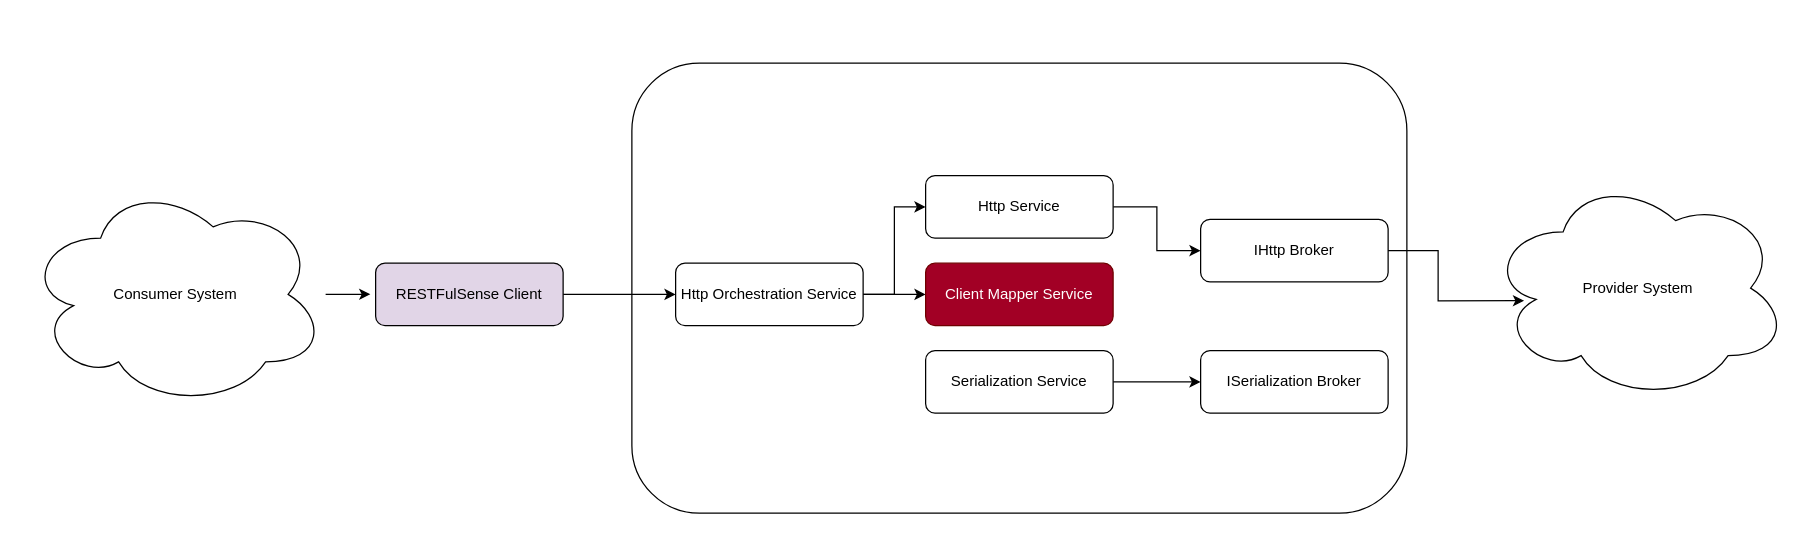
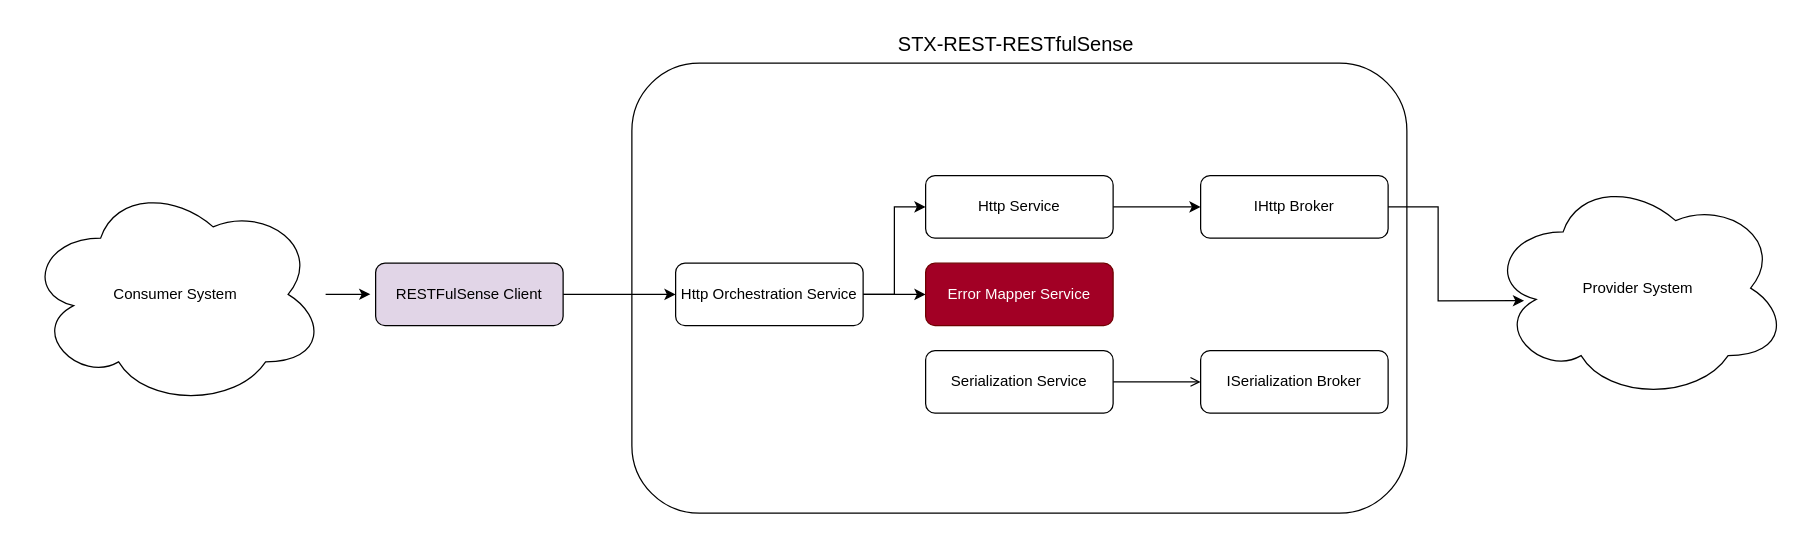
  <mxCell id="0" />
  <mxCell id="1" parent="0" />
  <mxCell id="2" value="" style="rounded=1;whiteSpace=wrap;html=1;" vertex="1" parent="1"><mxGeometry x="505" y="50" width="620" height="360" as="geometry" /></mxCell>
  <mxCell id="3" value="Consumer System" style="ellipse;shape=cloud;whiteSpace=wrap;html=1;" vertex="1" parent="1"><mxGeometry x="20" y="145" width="240" height="180" as="geometry" /></mxCell>
  <mxCell id="4" style="edgeStyle=orthogonalEdgeStyle;rounded=0;orthogonalLoop=1;jettySize=auto;html=1;entryX=0;entryY=0.5;entryDx=0;entryDy=0;" edge="1" parent="1" source="5" target="8"><mxGeometry relative="1" as="geometry" /></mxCell>
  <mxCell id="5" value="RESTFulSense Client" style="rounded=1;whiteSpace=wrap;html=1;fillColor=#e1d5e7;" vertex="1" parent="1"><mxGeometry x="300" y="210" width="150" height="50" as="geometry" /></mxCell>
  <mxCell id="6" style="edgeStyle=orthogonalEdgeStyle;rounded=0;orthogonalLoop=1;jettySize=auto;html=1;entryX=0;entryY=0.5;entryDx=0;entryDy=0;" edge="1" parent="1" source="8" target="10"><mxGeometry relative="1" as="geometry" /></mxCell>
  <mxCell id="7" style="edgeStyle=orthogonalEdgeStyle;rounded=0;orthogonalLoop=1;jettySize=auto;html=1;entryX=0;entryY=0.5;entryDx=0;entryDy=0;" edge="1" parent="1" source="8" target="13"><mxGeometry relative="1" as="geometry" /></mxCell>
  <mxCell id="8" value="Http Orchestration Service" style="rounded=1;whiteSpace=wrap;html=1;" vertex="1" parent="1"><mxGeometry x="540" y="210" width="150" height="50" as="geometry" /></mxCell>
  <mxCell id="9" style="edgeStyle=orthogonalEdgeStyle;rounded=0;orthogonalLoop=1;jettySize=auto;html=1;entryX=0;entryY=0.5;entryDx=0;entryDy=0;" edge="1" parent="1" source="10" target="14"><mxGeometry relative="1" as="geometry" /></mxCell>
  <mxCell id="10" value="Http Service" style="rounded=1;whiteSpace=wrap;html=1;" vertex="1" parent="1"><mxGeometry x="740" y="140" width="150" height="50" as="geometry" /></mxCell>
- <mxCell id="11" style="edgeStyle=orthogonalEdgeStyle;rounded=0;orthogonalLoop=1;jettySize=auto;html=1;" edge="1" parent="1" source="12" target="15"><mxGeometry relative="1" as="geometry" /></mxCell>
+ <mxCell id="11" style="edgeStyle=orthogonalEdgeStyle;rounded=0;orthogonalLoop=1;jettySize=auto;html=1;endArrow=open;" edge="1" parent="1" source="12" target="15"><mxGeometry relative="1" as="geometry" /></mxCell>
  <mxCell id="12" value="Serialization Service" style="rounded=1;whiteSpace=wrap;html=1;" vertex="1" parent="1"><mxGeometry x="740" y="280" width="150" height="50" as="geometry" /></mxCell>
- <mxCell id="13" value="Client Mapper Service" style="rounded=1;whiteSpace=wrap;html=1;fillColor=#a20025;fontColor=#ffffff;strokeColor=#6F0000;" vertex="1" parent="1"><mxGeometry x="740" y="210" width="150" height="50" as="geometry" /></mxCell>
- <mxCell id="14" value="IHttp Broker" style="rounded=1;whiteSpace=wrap;html=1;" vertex="1" parent="1"><mxGeometry x="960" y="175" width="150" height="50" as="geometry" /></mxCell>
+ <mxCell id="13" value="Error Mapper Service" style="rounded=1;whiteSpace=wrap;html=1;fillColor=#a20025;fontColor=#ffffff;strokeColor=#6F0000;" vertex="1" parent="1"><mxGeometry x="740" y="210" width="150" height="50" as="geometry" /></mxCell>
+ <mxCell id="14" value="IHttp Broker" style="rounded=1;whiteSpace=wrap;html=1;" vertex="1" parent="1"><mxGeometry x="960" y="140" width="150" height="50" as="geometry" /></mxCell>
  <mxCell id="15" value="ISerialization Broker" style="rounded=1;whiteSpace=wrap;html=1;" vertex="1" parent="1"><mxGeometry x="960" y="280" width="150" height="50" as="geometry" /></mxCell>
  <mxCell id="16" value="Provider System" style="ellipse;shape=cloud;whiteSpace=wrap;html=1;" vertex="1" parent="1"><mxGeometry x="1190" y="140" width="240" height="180" as="geometry" /></mxCell>
  <mxCell id="17" style="edgeStyle=orthogonalEdgeStyle;rounded=0;orthogonalLoop=1;jettySize=auto;html=1;entryX=0.12;entryY=0.556;entryDx=0;entryDy=0;entryPerimeter=0;" edge="1" parent="1" source="14" target="16"><mxGeometry relative="1" as="geometry" /></mxCell>
  <mxCell id="18" style="edgeStyle=orthogonalEdgeStyle;rounded=0;orthogonalLoop=1;jettySize=auto;html=1;entryX=-0.028;entryY=0.497;entryDx=0;entryDy=0;entryPerimeter=0;" edge="1" parent="1" source="3" target="5"><mxGeometry relative="1" as="geometry" /></mxCell>
+ <mxCell id="19" value="STX-REST-RESTfulSense" style="text;html=1;strokeColor=none;fillColor=none;align=center;verticalAlign=middle;whiteSpace=wrap;rounded=0;fontSize=16;" vertex="1" parent="1"><mxGeometry x="710" y="20" width="205" height="30" as="geometry" /></mxCell>
